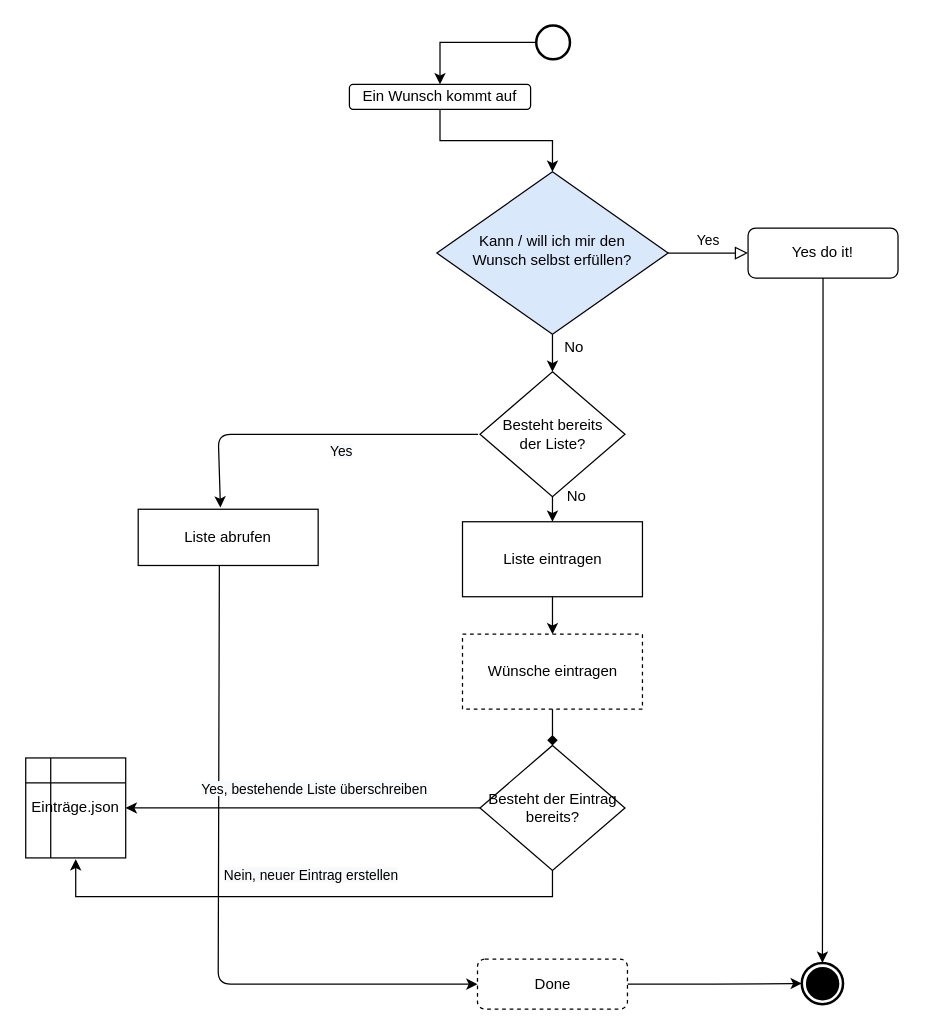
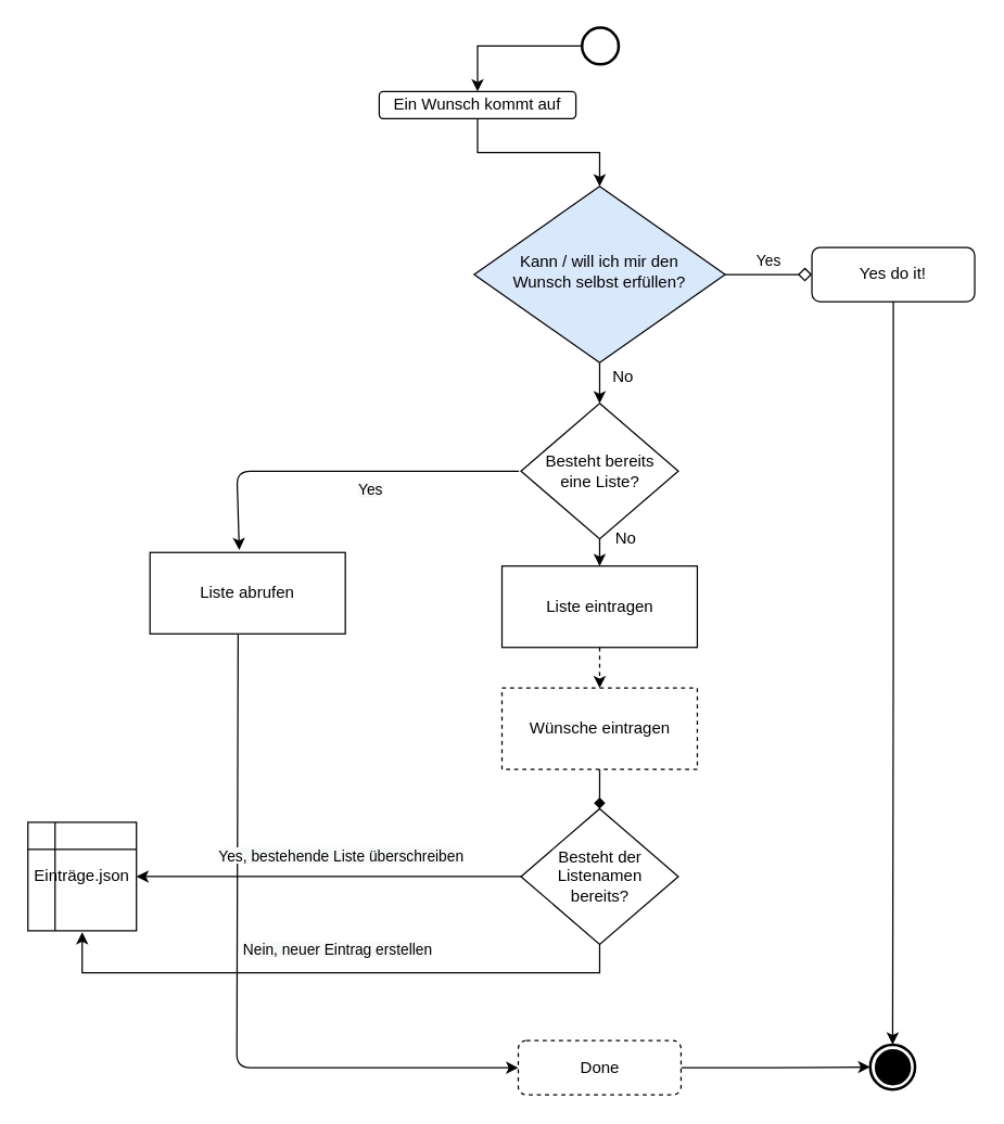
  <mxCell id="0" />
  <mxCell id="1" parent="0" />
  <mxCell id="2" style="edgeStyle=orthogonalEdgeStyle;rounded=0;orthogonalLoop=1;jettySize=auto;html=1;entryX=0.5;entryY=0;entryDx=0;entryDy=0;" parent="1" source="3" target="6" edge="1"><mxGeometry relative="1" as="geometry" /></mxCell>
  <mxCell id="3" value="Ein Wunsch kommt auf" style="rounded=1;whiteSpace=wrap;html=1;fontSize=12;glass=0;strokeWidth=1;shadow=0;" parent="1" vertex="1"><mxGeometry x="279" y="67" width="145" height="20" as="geometry" /></mxCell>
- <mxCell id="4" value="Yes" style="edgeStyle=orthogonalEdgeStyle;rounded=0;html=1;jettySize=auto;orthogonalLoop=1;fontSize=11;endArrow=block;endFill=0;endSize=8;strokeWidth=1;shadow=0;labelBackgroundColor=none;" parent="1" source="6" target="8" edge="1"><mxGeometry y="10" relative="1" as="geometry"><mxPoint as="offset" /></mxGeometry></mxCell>
+ <mxCell id="4" value="Yes" style="edgeStyle=orthogonalEdgeStyle;rounded=0;html=1;jettySize=auto;orthogonalLoop=1;fontSize=11;endArrow=diamond;endFill=0;endSize=8;strokeWidth=1;shadow=0;labelBackgroundColor=none;" parent="1" source="6" target="8" edge="1"><mxGeometry y="10" relative="1" as="geometry"><mxPoint as="offset" /></mxGeometry></mxCell>
  <mxCell id="5" style="edgeStyle=orthogonalEdgeStyle;rounded=0;orthogonalLoop=1;jettySize=auto;html=1;entryX=0.5;entryY=0;entryDx=0;entryDy=0;" parent="1" source="6" target="20" edge="1"><mxGeometry relative="1" as="geometry"><mxPoint x="441" y="307" as="targetPoint" /></mxGeometry></mxCell>
  <mxCell id="6" value="&lt;font style=&quot;font-size: 12px&quot;&gt;Kann / will ich mir den Wunsch&amp;nbsp;selbst erfüllen?&lt;/font&gt;" style="rhombus;whiteSpace=wrap;html=1;shadow=0;fontFamily=Helvetica;fontSize=12;align=center;strokeWidth=1;spacing=6;spacingTop=-4;fillColor=#dae8fc;" parent="1" vertex="1"><mxGeometry x="349" y="137" width="185" height="130" as="geometry" /></mxCell>
  <mxCell id="7" style="edgeStyle=orthogonalEdgeStyle;rounded=0;orthogonalLoop=1;jettySize=auto;html=1;entryX=0.5;entryY=0;entryDx=0;entryDy=0;entryPerimeter=0;" parent="1" source="8" target="25" edge="1"><mxGeometry relative="1" as="geometry"><mxPoint x="658.5" y="645.5" as="targetPoint" /></mxGeometry></mxCell>
  <mxCell id="8" value="Yes do it!" style="rounded=1;whiteSpace=wrap;html=1;fontSize=12;glass=0;strokeWidth=1;shadow=0;" parent="1" vertex="1"><mxGeometry x="598" y="182" width="120" height="40" as="geometry" /></mxCell>
  <mxCell id="9" style="edgeStyle=orthogonalEdgeStyle;rounded=0;orthogonalLoop=1;jettySize=auto;html=1;entryX=0;entryY=0.5;entryDx=0;entryDy=0;entryPerimeter=0;" parent="1" source="10" target="25" edge="1"><mxGeometry relative="1" as="geometry"><mxPoint x="647" y="657" as="targetPoint" /></mxGeometry></mxCell>
  <mxCell id="10" value="Done" style="rounded=1;whiteSpace=wrap;html=1;fontSize=12;glass=0;strokeWidth=1;shadow=0;dashed=1;" parent="1" vertex="1"><mxGeometry x="381.5" y="767" width="120" height="40" as="geometry" /></mxCell>
  <mxCell id="11" value="No" style="text;html=1;strokeColor=none;fillColor=none;align=center;verticalAlign=middle;whiteSpace=wrap;rounded=0;" parent="1" vertex="1"><mxGeometry x="439" y="268" width="40" height="20" as="geometry" /></mxCell>
  <mxCell id="12" value="" style="endArrow=classic;html=1;entryX=0.457;entryY=-0.031;entryDx=0;entryDy=0;entryPerimeter=0;" parent="1" target="27" edge="1"><mxGeometry width="50" height="50" relative="1" as="geometry"><mxPoint x="382" y="347" as="sourcePoint" /><mxPoint x="174" y="407" as="targetPoint" /><Array as="points"><mxPoint x="174" y="347" /></Array></mxGeometry></mxCell>
  <mxCell id="13" value="&lt;meta charset=&quot;utf-8&quot;&gt;&lt;span style=&quot;color: rgb(0, 0, 0); font-family: helvetica; font-size: 11px; font-style: normal; font-weight: 400; letter-spacing: normal; text-align: center; text-indent: 0px; text-transform: none; word-spacing: 0px; background-color: rgb(248, 249, 250); display: inline; float: none;&quot;&gt;Yes&lt;/span&gt;" style="text;whiteSpace=wrap;html=1;rotation=0;" parent="1" vertex="1"><mxGeometry x="262" y="347" width="40" height="30" as="geometry" /></mxCell>
  <mxCell id="14" value="" style="endArrow=classic;html=1;exitX=0.451;exitY=1.011;exitDx=0;exitDy=0;exitPerimeter=0;entryX=0;entryY=0.5;entryDx=0;entryDy=0;" parent="1" source="27" edge="1" target="10"><mxGeometry width="50" height="50" relative="1" as="geometry"><mxPoint x="174" y="521" as="sourcePoint" /><mxPoint x="382" y="656" as="targetPoint" /><Array as="points"><mxPoint x="174" y="787" /></Array></mxGeometry></mxCell>
  <mxCell id="15" value="" style="endArrow=classic;html=1;entryX=0.5;entryY=0;entryDx=0;entryDy=0;exitX=0.5;exitY=1;exitDx=0;exitDy=0;" parent="1" source="20" target="16" edge="1"><mxGeometry width="50" height="50" relative="1" as="geometry"><mxPoint x="442" y="367" as="sourcePoint" /><mxPoint x="442" y="407" as="targetPoint" /></mxGeometry></mxCell>
  <mxCell id="16" value="Liste eintragen" style="rounded=0;whiteSpace=wrap;html=1;strokeWidth=1;" parent="1" vertex="1"><mxGeometry x="369.5" y="417" width="144" height="60" as="geometry" /></mxCell>
  <mxCell id="17" value="Wünsche eintragen" style="rounded=0;whiteSpace=wrap;html=1;strokeWidth=1;dashed=1;" parent="1" vertex="1"><mxGeometry x="369.5" y="507" width="144" height="60" as="geometry" /></mxCell>
  <mxCell id="18" value="" style="endArrow=diamond;html=1;exitX=0.5;exitY=1;exitDx=0;exitDy=0;entryX=0.5;entryY=0;entryDx=0;entryDy=0;" parent="1" source="17" target="29" edge="1"><mxGeometry width="50" height="50" relative="1" as="geometry"><mxPoint x="314" y="637" as="sourcePoint" /><mxPoint x="441" y="587" as="targetPoint" /></mxGeometry></mxCell>
- <mxCell id="19" value="" style="endArrow=classic;html=1;entryX=0.5;entryY=0;entryDx=0;entryDy=0;exitX=0.5;exitY=1;exitDx=0;exitDy=0;" parent="1" source="16" target="17" edge="1"><mxGeometry width="50" height="50" relative="1" as="geometry"><mxPoint x="412" y="537" as="sourcePoint" /><mxPoint x="462" y="487" as="targetPoint" /></mxGeometry></mxCell>
- <mxCell id="20" value="Besteht bereits &lt;br&gt;der Liste?" style="rhombus;whiteSpace=wrap;html=1;strokeWidth=1;" parent="1" vertex="1"><mxGeometry x="383.5" y="297" width="116" height="100" as="geometry" /></mxCell>
+ <mxCell id="19" value="" style="endArrow=classic;html=1;entryX=0.5;entryY=0;entryDx=0;entryDy=0;exitX=0.5;exitY=1;exitDx=0;exitDy=0;dashed=1;" parent="1" source="16" target="17" edge="1"><mxGeometry width="50" height="50" relative="1" as="geometry"><mxPoint x="412" y="537" as="sourcePoint" /><mxPoint x="462" y="487" as="targetPoint" /></mxGeometry></mxCell>
+ <mxCell id="20" value="Besteht bereits &lt;br&gt;eine Liste?" style="rhombus;whiteSpace=wrap;html=1;strokeWidth=1;" parent="1" vertex="1"><mxGeometry x="383.5" y="297" width="116" height="100" as="geometry" /></mxCell>
  <mxCell id="21" value="No" style="text;html=1;strokeColor=none;fillColor=none;align=center;verticalAlign=middle;whiteSpace=wrap;rounded=0;" parent="1" vertex="1"><mxGeometry x="441" y="387" width="40" height="20" as="geometry" /></mxCell>
  <mxCell id="22" style="edgeStyle=orthogonalEdgeStyle;rounded=0;orthogonalLoop=1;jettySize=auto;html=1;entryX=0.5;entryY=0;entryDx=0;entryDy=0;" parent="1" source="23" target="3" edge="1"><mxGeometry relative="1" as="geometry" /></mxCell>
  <mxCell id="23" value="" style="strokeWidth=2;html=1;shape=mxgraph.flowchart.start_2;whiteSpace=wrap;" parent="1" vertex="1"><mxGeometry x="428.5" y="20" width="27" height="27" as="geometry" /></mxCell>
  <mxCell id="24" value="" style="group" parent="1" vertex="1" connectable="0"><mxGeometry x="641" y="640" width="33" height="83" as="geometry" /></mxCell>
  <mxCell id="25" value="" style="strokeWidth=2;html=1;shape=mxgraph.flowchart.start_2;whiteSpace=wrap;fillColor=#FFFFFF;" parent="24" vertex="1"><mxGeometry y="130" width="33" height="33" as="geometry" /></mxCell>
  <mxCell id="26" value="" style="strokeWidth=2;html=1;shape=mxgraph.flowchart.start_2;whiteSpace=wrap;fillColor=#000000;" parent="24" vertex="1"><mxGeometry x="4.29" y="134.29" width="24.75" height="24.75" as="geometry" /></mxCell>
- <mxCell id="27" value="Liste abrufen" style="rounded=0;whiteSpace=wrap;html=1;strokeWidth=1;" vertex="1" parent="1"><mxGeometry x="110" y="407" width="144" height="45" as="geometry" /></mxCell>
+ <mxCell id="27" value="Liste abrufen" style="rounded=0;whiteSpace=wrap;html=1;strokeWidth=1;" vertex="1" parent="1"><mxGeometry x="110" y="407" width="144" height="60" as="geometry" /></mxCell>
  <mxCell id="28" style="edgeStyle=orthogonalEdgeStyle;rounded=0;orthogonalLoop=1;jettySize=auto;html=1;" edge="1" parent="1" source="29"><mxGeometry relative="1" as="geometry"><mxPoint x="60" y="687" as="targetPoint" /><Array as="points"><mxPoint x="442" y="717" /></Array></mxGeometry></mxCell>
- <mxCell id="29" value="Besteht der Eintrag &lt;br&gt;bereits?" style="rhombus;whiteSpace=wrap;html=1;strokeWidth=1;" vertex="1" parent="1"><mxGeometry x="383.5" y="596" width="116" height="100" as="geometry" /></mxCell>
+ <mxCell id="29" value="Besteht der Listenamen &lt;br&gt;bereits?" style="rhombus;whiteSpace=wrap;html=1;strokeWidth=1;" vertex="1" parent="1"><mxGeometry x="383.5" y="596" width="116" height="100" as="geometry" /></mxCell>
  <mxCell id="30" value="" style="endArrow=classic;html=1;exitX=0;exitY=0.5;exitDx=0;exitDy=0;entryX=1;entryY=0.5;entryDx=0;entryDy=0;" edge="1" parent="1" source="29" target="31"><mxGeometry width="50" height="50" relative="1" as="geometry"><mxPoint x="451.5" y="577" as="sourcePoint" /><mxPoint x="290" y="637" as="targetPoint" /></mxGeometry></mxCell>
  <mxCell id="31" value="Einträge.json" style="shape=internalStorage;whiteSpace=wrap;html=1;backgroundOutline=1;" vertex="1" parent="1"><mxGeometry x="20" y="606" width="80" height="80" as="geometry" /></mxCell>
  <mxCell id="32" value="&lt;span style=&quot;color: rgb(0 , 0 , 0) ; font-family: &amp;#34;helvetica&amp;#34; ; font-size: 11px ; font-style: normal ; font-weight: 400 ; letter-spacing: normal ; text-align: center ; text-indent: 0px ; text-transform: none ; word-spacing: 0px ; background-color: rgb(248 , 249 , 250) ; display: inline ; float: none&quot;&gt;Yes, bestehende Liste überschreiben&lt;/span&gt;" style="text;whiteSpace=wrap;html=1;rotation=0;" vertex="1" parent="1"><mxGeometry x="159" y="617" width="210" height="30" as="geometry" /></mxCell>
  <mxCell id="33" value="&lt;span style=&quot;color: rgb(0 , 0 , 0) ; font-family: &amp;#34;helvetica&amp;#34; ; font-size: 11px ; font-style: normal ; font-weight: 400 ; letter-spacing: normal ; text-align: center ; text-indent: 0px ; text-transform: none ; word-spacing: 0px ; background-color: rgb(248 , 249 , 250) ; display: inline ; float: none&quot;&gt;Nein, neuer Eintrag erstellen&lt;/span&gt;" style="text;whiteSpace=wrap;html=1;rotation=0;" vertex="1" parent="1"><mxGeometry x="177" y="686" width="210" height="30" as="geometry" /></mxCell>
